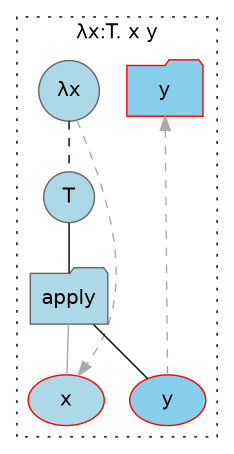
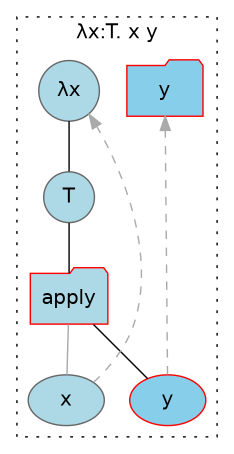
  digraph {
    fontname=helvetica
    node [color=red fillcolor=lightblue fontname=helvetica shape=folder style=filled]
    edge [dir=none fontname=helvetica]
    n1 [fillcolor=skyblue label=y]
    n2 [color=gray40 label="&lambda;x" shape=circle]
    n3 [color=gray40 label=T shape=circle]
-   n4 [color=gray40 label=apply]
-   n5 [label=x shape=ellipse]
+   n4 [label=apply]
+   n5 [color=gray40 label=x shape=ellipse]
    n6 [fillcolor=skyblue label=y shape=ellipse]
    subgraph cluster_1 {
      label="&lambda;x:T. x y"
      style=dotted
      n1
      n2
      n3
      n4
      n5
      n6
    }
    subgraph cluster_2 {
      label="&Gamma;"
      style=dotted
    }
-   n2 -> n3 [style=dashed]
+   n2 -> n3
    n3 -> n4
    n4 -> n5 [color="#AAAAAA"]
    n4 -> n6
-   n2 -> n5 [color="#AAAAAA" constraint=false style=dashed dir=""]
+   n5 -> n2 [color="#AAAAAA" constraint=false style=dashed dir=""]
    n6 -> n1 [color="#AAAAAA" constraint=false style=dashed dir=""]
  }
